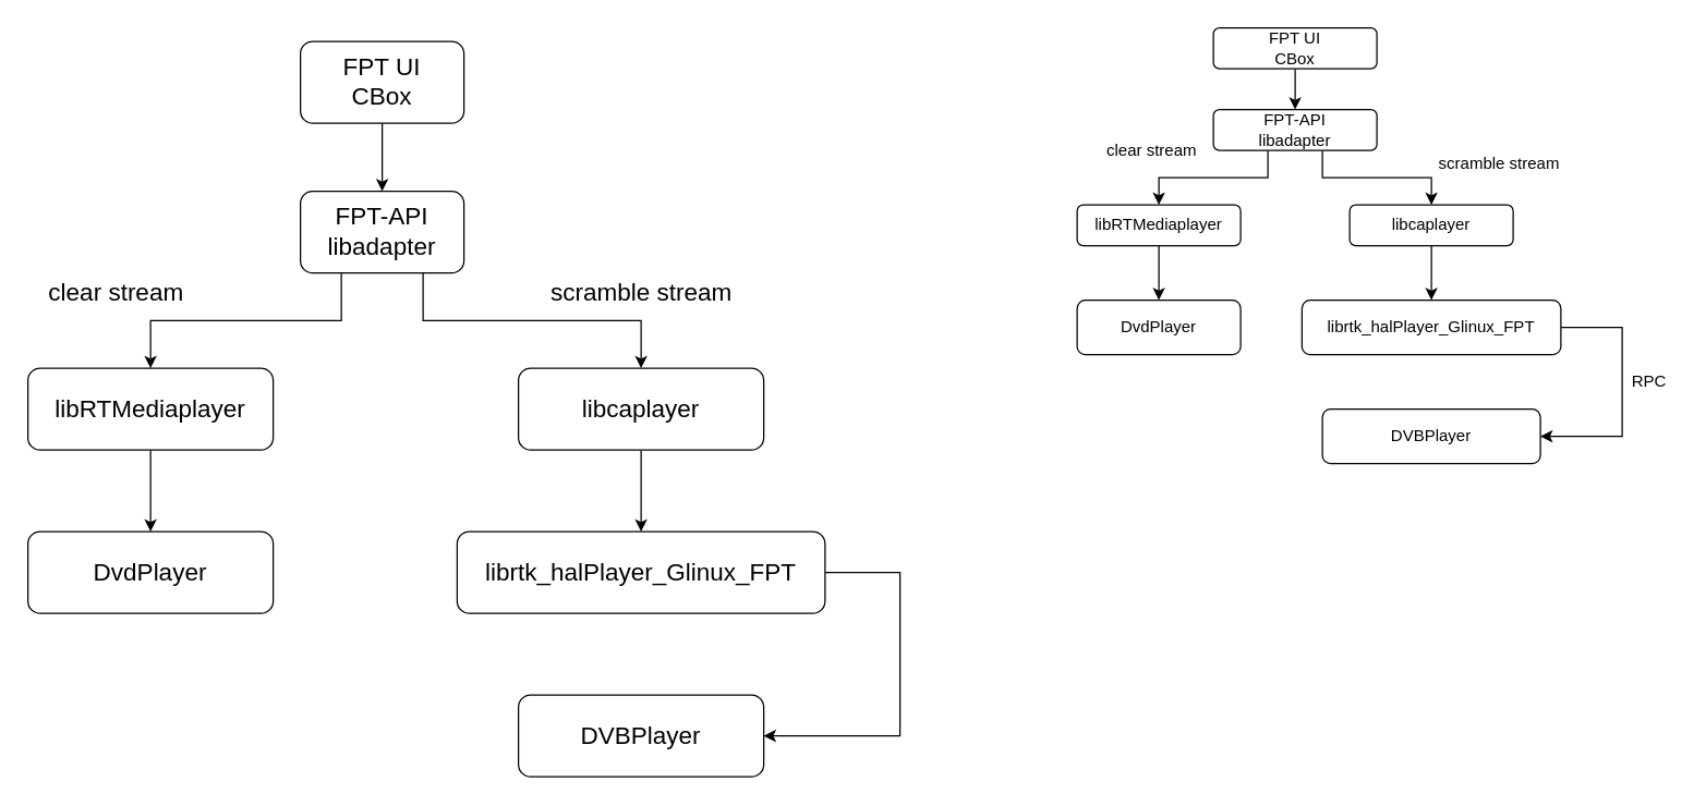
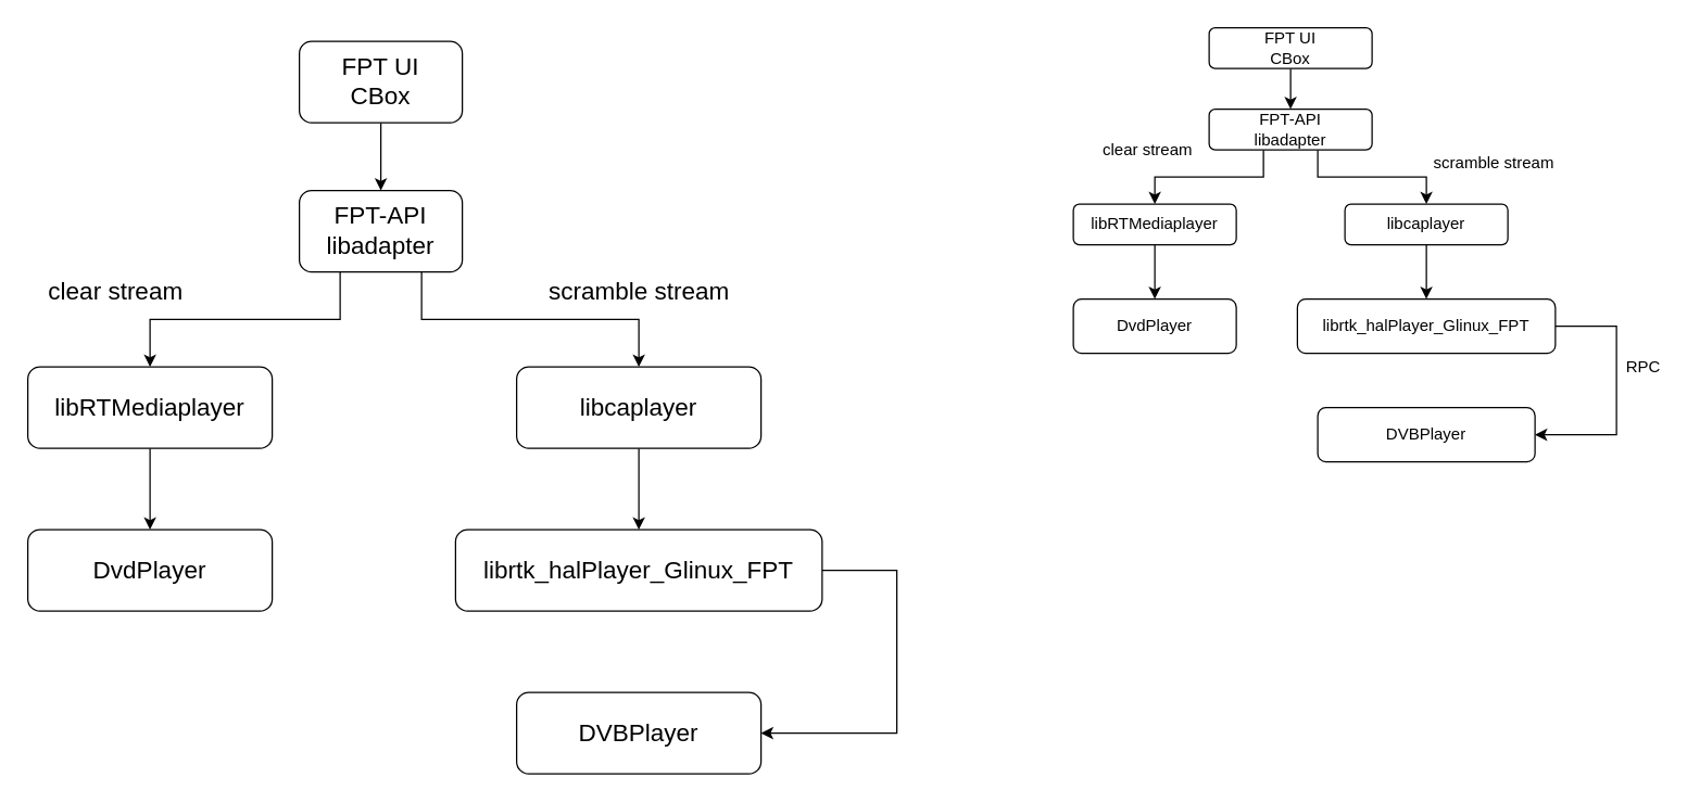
  <mxCell id="0" />
  <mxCell id="1" parent="0" />
  <mxCell id="2" style="edgeStyle=orthogonalEdgeStyle;rounded=0;orthogonalLoop=1;jettySize=auto;html=1;entryX=0.5;entryY=0;entryDx=0;entryDy=0;" parent="1" source="3" target="6" edge="1"><mxGeometry relative="1" as="geometry" /></mxCell>
  <mxCell id="3" value="FPT UI&lt;br&gt;CBox" style="rounded=1;whiteSpace=wrap;html=1;" parent="1" vertex="1"><mxGeometry x="890" y="20" width="120" height="30" as="geometry" /></mxCell>
  <mxCell id="4" style="edgeStyle=orthogonalEdgeStyle;rounded=0;orthogonalLoop=1;jettySize=auto;html=1;entryX=0.5;entryY=0;entryDx=0;entryDy=0;" parent="1" source="6" target="10" edge="1"><mxGeometry relative="1" as="geometry"><Array as="points"><mxPoint x="930" y="130" /><mxPoint x="850" y="130" /></Array></mxGeometry></mxCell>
  <mxCell id="5" style="edgeStyle=orthogonalEdgeStyle;rounded=0;orthogonalLoop=1;jettySize=auto;html=1;entryX=0.5;entryY=0;entryDx=0;entryDy=0;" parent="1" source="6" target="8" edge="1"><mxGeometry relative="1" as="geometry"><Array as="points"><mxPoint x="970" y="130" /><mxPoint x="1050" y="130" /></Array></mxGeometry></mxCell>
  <mxCell id="6" value="FPT-API&lt;br&gt;libadapter" style="rounded=1;whiteSpace=wrap;html=1;" parent="1" vertex="1"><mxGeometry x="890" y="80" width="120" height="30" as="geometry" /></mxCell>
  <mxCell id="7" style="edgeStyle=orthogonalEdgeStyle;rounded=0;orthogonalLoop=1;jettySize=auto;html=1;" parent="1" source="8" target="12" edge="1"><mxGeometry relative="1" as="geometry" /></mxCell>
  <mxCell id="8" value="libcaplayer" style="rounded=1;whiteSpace=wrap;html=1;" parent="1" vertex="1"><mxGeometry x="990" y="150" width="120" height="30" as="geometry" /></mxCell>
  <mxCell id="9" style="edgeStyle=orthogonalEdgeStyle;rounded=0;orthogonalLoop=1;jettySize=auto;html=1;entryX=0.5;entryY=0;entryDx=0;entryDy=0;" parent="1" source="10" target="13" edge="1"><mxGeometry relative="1" as="geometry" /></mxCell>
  <mxCell id="10" value="libRTMediaplayer" style="rounded=1;whiteSpace=wrap;html=1;" parent="1" vertex="1"><mxGeometry x="790" y="150" width="120" height="30" as="geometry" /></mxCell>
  <mxCell id="11" style="edgeStyle=orthogonalEdgeStyle;rounded=0;orthogonalLoop=1;jettySize=auto;html=1;entryX=1;entryY=0.5;entryDx=0;entryDy=0;exitX=1;exitY=0.5;exitDx=0;exitDy=0;" parent="1" source="12" target="14" edge="1"><mxGeometry relative="1" as="geometry"><Array as="points"><mxPoint x="1190" y="240" /><mxPoint x="1190" y="320" /></Array></mxGeometry></mxCell>
  <mxCell id="12" value="librtk_halPlayer_Glinux_FPT" style="rounded=1;whiteSpace=wrap;html=1;" parent="1" vertex="1"><mxGeometry x="955" y="220" width="190" height="40" as="geometry" /></mxCell>
  <mxCell id="13" value="DvdPlayer" style="rounded=1;whiteSpace=wrap;html=1;" parent="1" vertex="1"><mxGeometry x="790" y="220" width="120" height="40" as="geometry" /></mxCell>
  <mxCell id="14" value="DVBPlayer" style="rounded=1;whiteSpace=wrap;html=1;" parent="1" vertex="1"><mxGeometry x="970" y="300" width="160" height="40" as="geometry" /></mxCell>
- <mxCell id="15" value="RPC" style="text;html=1;strokeColor=none;fillColor=none;align=center;verticalAlign=middle;whiteSpace=wrap;rounded=0;" parent="1" vertex="1"><mxGeometry x="1190" y="270" width="40" height="20" as="geometry" /></mxCell>
+ <mxCell id="15" value="RPC" style="text;html=1;strokeColor=none;fillColor=none;align=center;verticalAlign=middle;whiteSpace=wrap;rounded=0;" parent="1" vertex="1"><mxGeometry x="1190" y="260" width="40" height="20" as="geometry" /></mxCell>
  <mxCell id="16" value="clear stream" style="text;html=1;strokeColor=none;fillColor=none;align=center;verticalAlign=middle;whiteSpace=wrap;rounded=0;" parent="1" vertex="1"><mxGeometry x="800" y="100" width="90" height="20" as="geometry" /></mxCell>
  <mxCell id="17" value="scramble stream" style="text;html=1;strokeColor=none;fillColor=none;align=center;verticalAlign=middle;whiteSpace=wrap;rounded=0;" parent="1" vertex="1"><mxGeometry x="1050" y="110" width="100" height="20" as="geometry" /></mxCell>
  <mxCell id="18" style="edgeStyle=orthogonalEdgeStyle;rounded=0;orthogonalLoop=1;jettySize=auto;html=1;entryX=0.5;entryY=0;entryDx=0;entryDy=0;fontSize=18;" edge="1" parent="1" source="19" target="22"><mxGeometry relative="1" as="geometry" /></mxCell>
  <mxCell id="19" value="FPT UI&lt;br style=&quot;font-size: 18px;&quot;&gt;CBox" style="rounded=1;whiteSpace=wrap;html=1;fontSize=18;" vertex="1" parent="1"><mxGeometry x="220" y="30" width="120" height="60" as="geometry" /></mxCell>
  <mxCell id="20" style="edgeStyle=orthogonalEdgeStyle;rounded=0;orthogonalLoop=1;jettySize=auto;html=1;exitX=0.25;exitY=1;exitDx=0;exitDy=0;fontSize=18;" edge="1" parent="1" source="22" target="24"><mxGeometry relative="1" as="geometry" /></mxCell>
  <mxCell id="21" style="edgeStyle=orthogonalEdgeStyle;rounded=0;orthogonalLoop=1;jettySize=auto;html=1;exitX=0.75;exitY=1;exitDx=0;exitDy=0;fontSize=18;" edge="1" parent="1" source="22" target="26"><mxGeometry relative="1" as="geometry" /></mxCell>
  <mxCell id="22" value="FPT-API&lt;br style=&quot;font-size: 18px;&quot;&gt;libadapter" style="rounded=1;whiteSpace=wrap;html=1;fontSize=18;" vertex="1" parent="1"><mxGeometry x="220" y="140" width="120" height="60" as="geometry" /></mxCell>
  <mxCell id="23" style="edgeStyle=orthogonalEdgeStyle;rounded=0;orthogonalLoop=1;jettySize=auto;html=1;entryX=0.5;entryY=0;entryDx=0;entryDy=0;fontSize=18;" edge="1" parent="1" source="24" target="29"><mxGeometry relative="1" as="geometry" /></mxCell>
  <mxCell id="24" value="libRTMediaplayer" style="rounded=1;whiteSpace=wrap;html=1;fontSize=18;" vertex="1" parent="1"><mxGeometry x="20" y="270" width="180" height="60" as="geometry" /></mxCell>
  <mxCell id="25" style="edgeStyle=orthogonalEdgeStyle;rounded=0;orthogonalLoop=1;jettySize=auto;html=1;entryX=0.5;entryY=0;entryDx=0;entryDy=0;fontSize=18;" edge="1" parent="1" source="26" target="28"><mxGeometry relative="1" as="geometry" /></mxCell>
  <mxCell id="26" value="libcaplayer" style="rounded=1;whiteSpace=wrap;html=1;fontSize=18;" vertex="1" parent="1"><mxGeometry x="380" y="270" width="180" height="60" as="geometry" /></mxCell>
  <mxCell id="27" style="edgeStyle=orthogonalEdgeStyle;rounded=0;orthogonalLoop=1;jettySize=auto;html=1;entryX=1;entryY=0.5;entryDx=0;entryDy=0;fontSize=18;exitX=1;exitY=0.5;exitDx=0;exitDy=0;" edge="1" parent="1" source="28" target="30"><mxGeometry relative="1" as="geometry"><Array as="points"><mxPoint x="660" y="420" /><mxPoint x="660" y="540" /></Array></mxGeometry></mxCell>
  <mxCell id="28" value="librtk_halPlayer_Glinux_FPT" style="rounded=1;whiteSpace=wrap;html=1;fontSize=18;" vertex="1" parent="1"><mxGeometry x="335" y="390" width="270" height="60" as="geometry" /></mxCell>
  <mxCell id="29" value="DvdPlayer" style="rounded=1;whiteSpace=wrap;html=1;fontSize=18;" vertex="1" parent="1"><mxGeometry x="20" y="390" width="180" height="60" as="geometry" /></mxCell>
  <mxCell id="30" value="DVBPlayer" style="rounded=1;whiteSpace=wrap;html=1;fontSize=18;" vertex="1" parent="1"><mxGeometry x="380" y="510" width="180" height="60" as="geometry" /></mxCell>
  <mxCell id="31" value="clear stream" style="text;html=1;strokeColor=none;fillColor=none;align=center;verticalAlign=middle;whiteSpace=wrap;rounded=0;fontSize=18;" vertex="1" parent="1"><mxGeometry x="20" y="200" width="130" height="30" as="geometry" /></mxCell>
  <mxCell id="32" value="scramble stream" style="text;html=1;strokeColor=none;fillColor=none;align=center;verticalAlign=middle;whiteSpace=wrap;rounded=0;fontSize=18;" vertex="1" parent="1"><mxGeometry x="397.5" y="200" width="145" height="30" as="geometry" /></mxCell>
